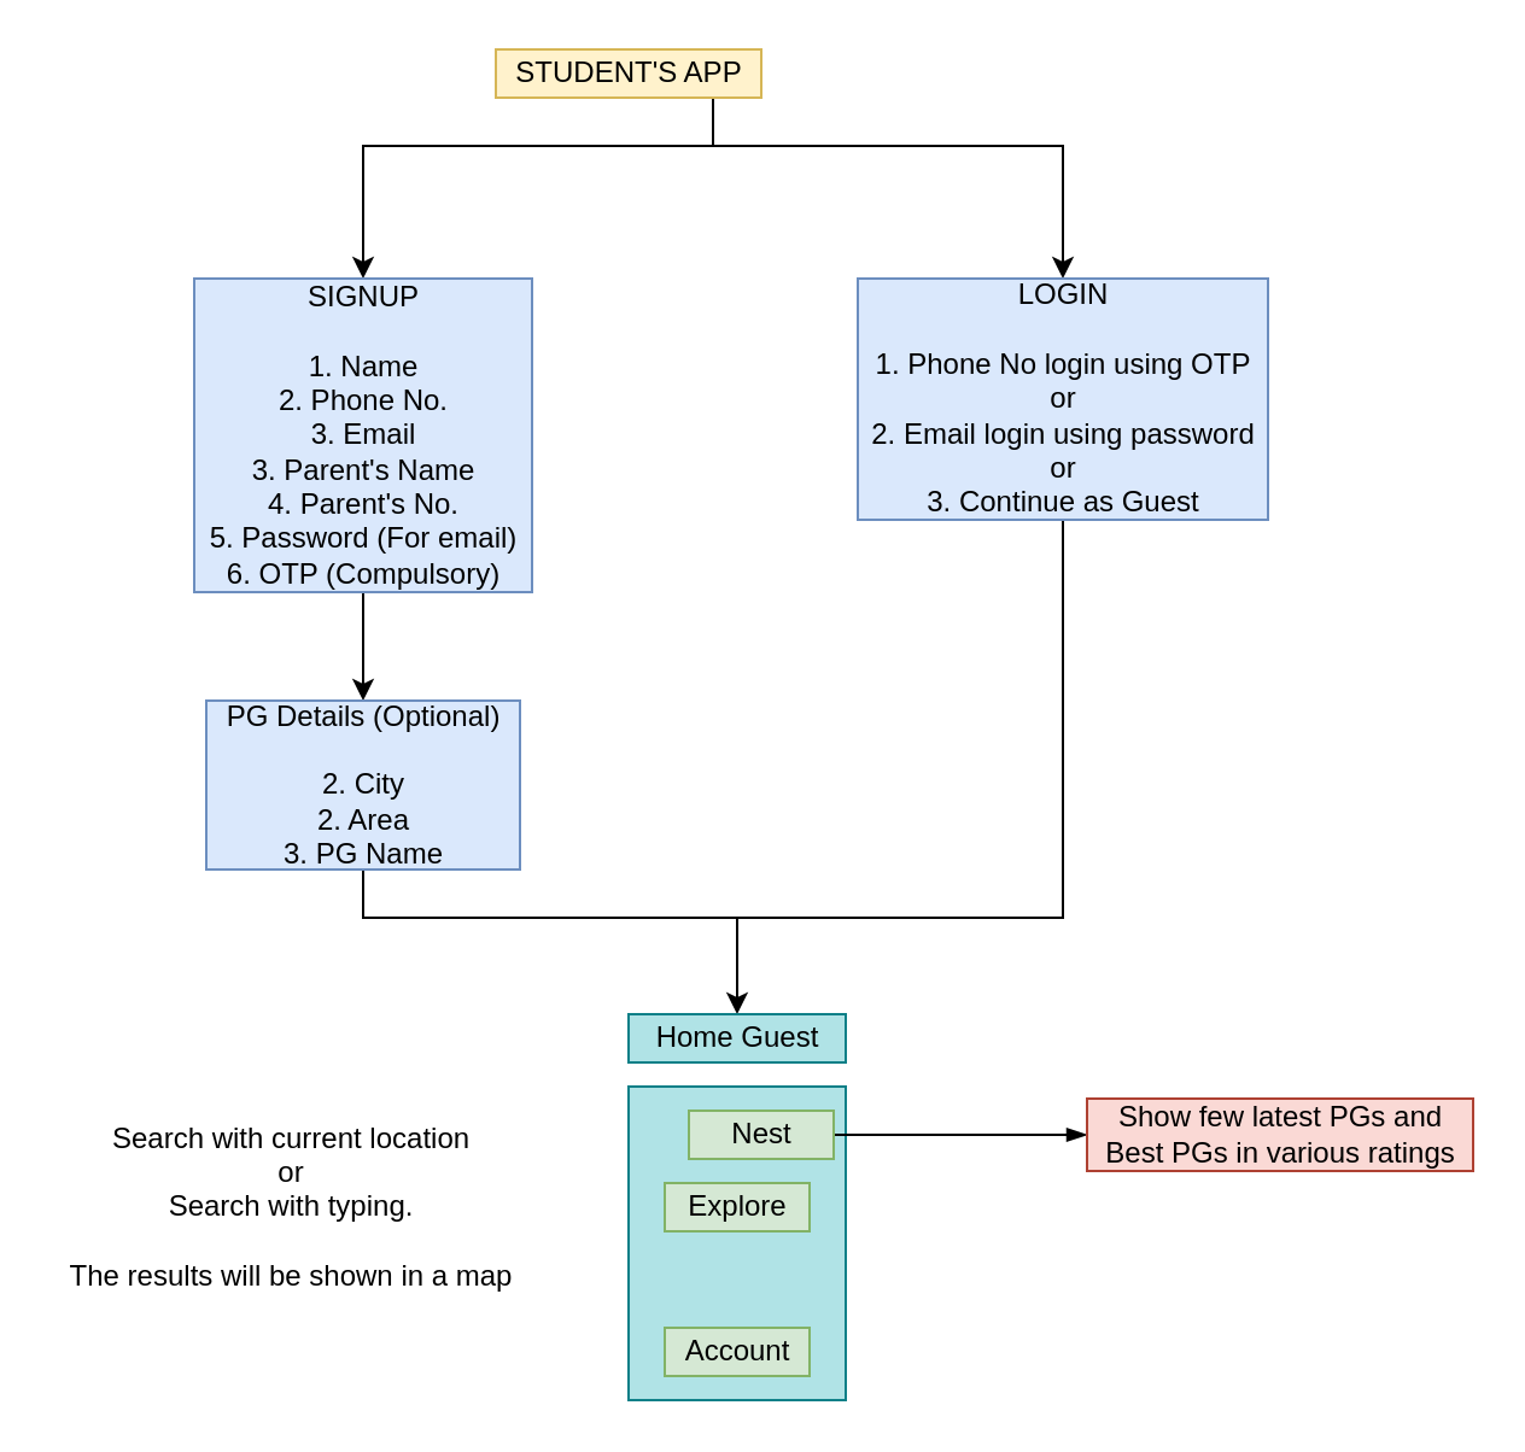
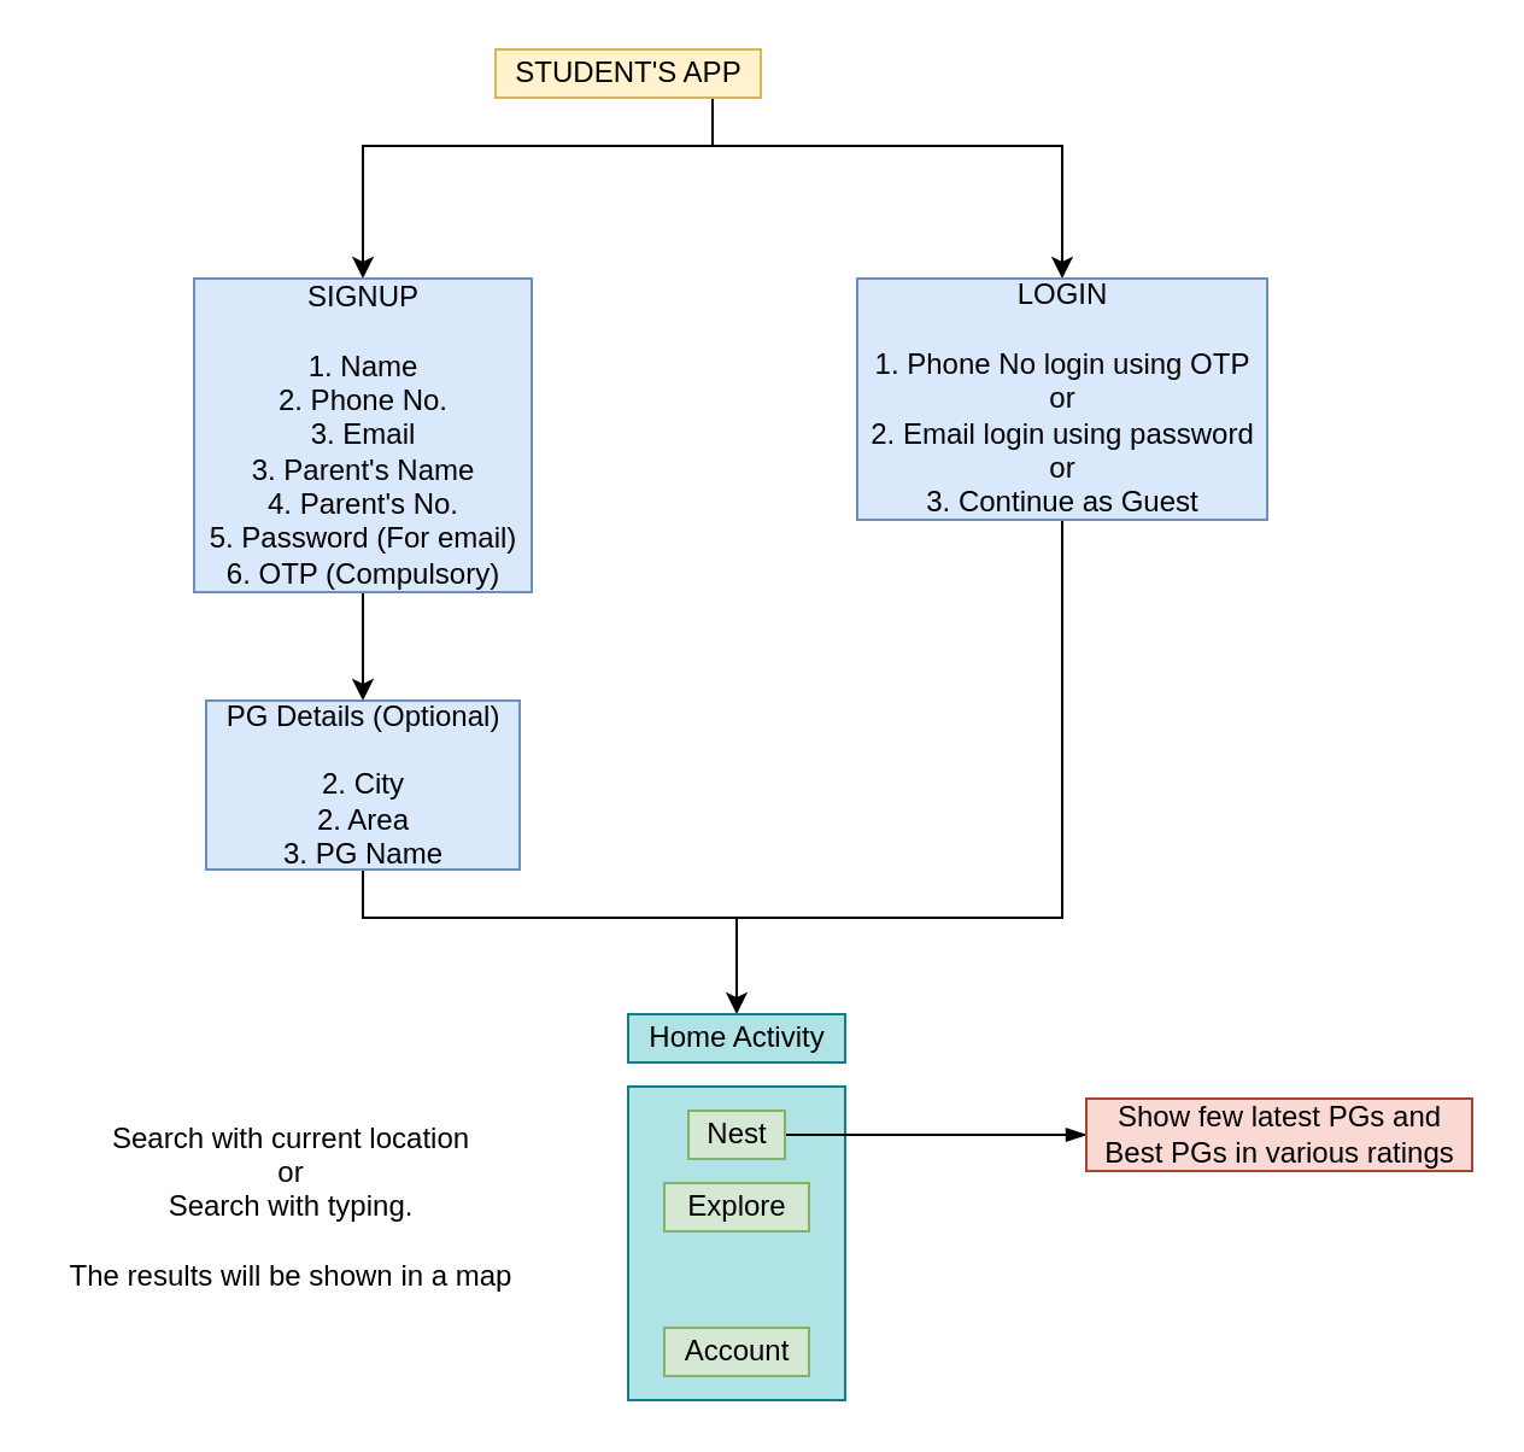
  <mxCell id="0" />
  <mxCell id="1" parent="0" />
  <mxCell id="2" value="" style="rounded=0;whiteSpace=wrap;html=1;glass=0;fillColor=#b0e3e6;strokeColor=#0e8088;" vertex="1" parent="1"><mxGeometry x="260" y="450" width="90" height="130" as="geometry" /></mxCell>
  <mxCell id="3" style="edgeStyle=orthogonalEdgeStyle;rounded=0;orthogonalLoop=1;jettySize=auto;html=1;" edge="1" parent="1" source="5" target="7"><mxGeometry relative="1" as="geometry"><Array as="points"><mxPoint x="295" y="60" /><mxPoint x="150" y="60" /></Array></mxGeometry></mxCell>
  <mxCell id="4" style="edgeStyle=orthogonalEdgeStyle;rounded=0;orthogonalLoop=1;jettySize=auto;html=1;" edge="1" parent="1" source="5" target="9"><mxGeometry relative="1" as="geometry"><Array as="points"><mxPoint x="295" y="60" /><mxPoint x="440" y="60" /></Array></mxGeometry></mxCell>
  <mxCell id="5" value="STUDENT'S APP" style="text;html=1;align=center;verticalAlign=middle;resizable=0;points=[];autosize=1;fillColor=#fff2cc;strokeColor=#d6b656;rounded=0;glass=0;" vertex="1" parent="1"><mxGeometry x="205" y="20" width="110" height="20" as="geometry" /></mxCell>
  <mxCell id="6" style="edgeStyle=orthogonalEdgeStyle;rounded=0;orthogonalLoop=1;jettySize=auto;html=1;" edge="1" parent="1" source="7" target="11"><mxGeometry relative="1" as="geometry" /></mxCell>
  <mxCell id="7" value="SIGNUP&lt;br&gt;&lt;br&gt;1. Name&lt;br&gt;2. Phone No.&lt;br&gt;3. Email&lt;br&gt;3. Parent's Name&lt;br&gt;4. Parent's No.&lt;br&gt;5. Password (For email)&lt;br&gt;6. OTP (Compulsory)" style="text;html=1;align=center;verticalAlign=middle;resizable=0;points=[];autosize=1;fillColor=#dae8fc;strokeColor=#6c8ebf;" vertex="1" parent="1"><mxGeometry x="80" y="115" width="140" height="130" as="geometry" /></mxCell>
  <mxCell id="8" style="edgeStyle=orthogonalEdgeStyle;rounded=0;orthogonalLoop=1;jettySize=auto;html=1;endArrow=none;endFill=0;" edge="1" parent="1" source="9"><mxGeometry relative="1" as="geometry"><mxPoint x="300" y="380" as="targetPoint" /><Array as="points"><mxPoint x="440" y="380" /></Array></mxGeometry></mxCell>
  <mxCell id="9" value="LOGIN&lt;br&gt;&lt;br&gt;1. Phone No login using OTP&lt;br&gt;or&lt;br&gt;2. Email login using password&lt;br&gt;or&lt;br&gt;3. Continue as Guest" style="text;html=1;align=center;verticalAlign=middle;resizable=0;points=[];autosize=1;fillColor=#dae8fc;strokeColor=#6c8ebf;" vertex="1" parent="1"><mxGeometry x="355" y="115" width="170" height="100" as="geometry" /></mxCell>
  <mxCell id="10" style="edgeStyle=orthogonalEdgeStyle;rounded=0;orthogonalLoop=1;jettySize=auto;html=1;" edge="1" parent="1" source="11" target="12"><mxGeometry relative="1" as="geometry"><Array as="points"><mxPoint x="150" y="380" /><mxPoint x="305" y="380" /></Array></mxGeometry></mxCell>
  <mxCell id="11" value="PG Details (Optional)&lt;br&gt;&lt;br&gt;2. City&lt;br&gt;2. Area&lt;br&gt;3. PG Name" style="text;html=1;align=center;verticalAlign=middle;resizable=0;points=[];autosize=1;fillColor=#dae8fc;strokeColor=#6c8ebf;" vertex="1" parent="1"><mxGeometry x="85" y="290" width="130" height="70" as="geometry" /></mxCell>
- <mxCell id="12" value="Home Guest" style="text;html=1;align=center;verticalAlign=middle;resizable=0;points=[];autosize=1;fillColor=#b0e3e6;strokeColor=#0e8088;" vertex="1" parent="1"><mxGeometry x="260" y="420" width="90" height="20" as="geometry" /></mxCell>
+ <mxCell id="12" value="Home Activity" style="text;html=1;align=center;verticalAlign=middle;resizable=0;points=[];autosize=1;fillColor=#b0e3e6;strokeColor=#0e8088;" vertex="1" parent="1"><mxGeometry x="260" y="420" width="90" height="20" as="geometry" /></mxCell>
  <mxCell id="13" value="Account" style="text;html=1;align=center;verticalAlign=middle;resizable=0;points=[];autosize=1;fillColor=#d5e8d4;strokeColor=#82b366;" vertex="1" parent="1"><mxGeometry x="275" y="550" width="60" height="20" as="geometry" /></mxCell>
  <mxCell id="14" value="Explore" style="text;html=1;align=center;verticalAlign=middle;resizable=0;points=[];autosize=1;fillColor=#d5e8d4;strokeColor=#82b366;" vertex="1" parent="1"><mxGeometry x="275" y="490" width="60" height="20" as="geometry" /></mxCell>
  <mxCell id="15" style="edgeStyle=orthogonalEdgeStyle;rounded=0;orthogonalLoop=1;jettySize=auto;html=1;endArrow=blockThin;endFill=1;" edge="1" parent="1" source="16" target="17"><mxGeometry relative="1" as="geometry" /></mxCell>
- <mxCell id="16" value="Nest" style="text;html=1;align=center;verticalAlign=middle;resizable=0;points=[];autosize=1;fillColor=#d5e8d4;strokeColor=#82b366;" vertex="1" parent="1"><mxGeometry x="285" y="460" width="60" height="20" as="geometry" /></mxCell>
+ <mxCell id="16" value="Nest" style="text;html=1;align=center;verticalAlign=middle;resizable=0;points=[];autosize=1;fillColor=#d5e8d4;strokeColor=#82b366;" vertex="1" parent="1"><mxGeometry x="285" y="460" width="40" height="20" as="geometry" /></mxCell>
  <mxCell id="17" value="Show few latest PGs and &lt;br&gt;Best PGs in various ratings" style="text;html=1;align=center;verticalAlign=middle;resizable=0;points=[];autosize=1;fillColor=#fad9d5;strokeColor=#ae4132;" vertex="1" parent="1"><mxGeometry x="450" y="455" width="160" height="30" as="geometry" /></mxCell>
  <mxCell id="18" value="Search with current location&lt;br&gt;or&lt;br&gt;Search with typing.&lt;br&gt;&lt;br&gt;The results will be shown in a map" style="text;html=1;align=center;verticalAlign=middle;resizable=0;points=[];autosize=1;" vertex="1" parent="1"><mxGeometry x="20" y="465" width="200" height="70" as="geometry" /></mxCell>
